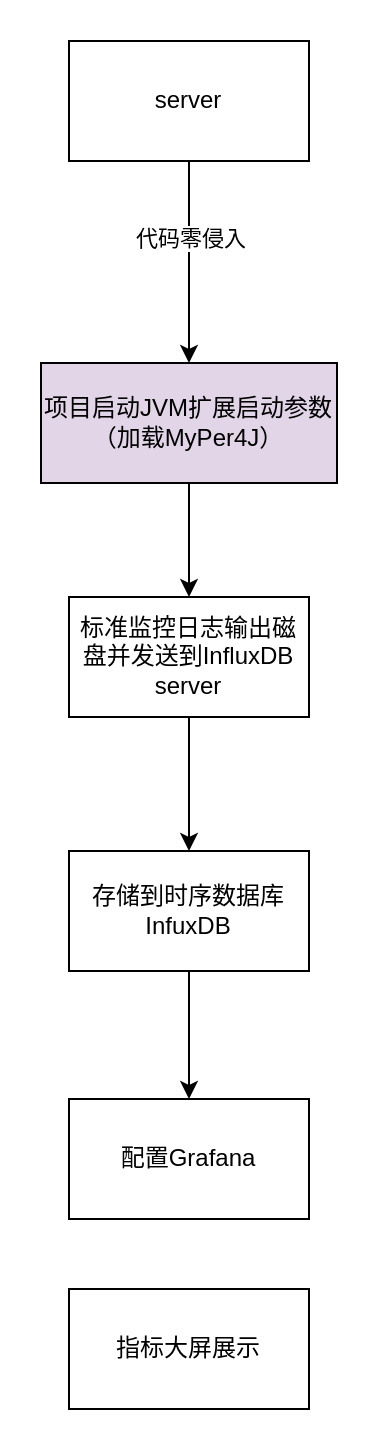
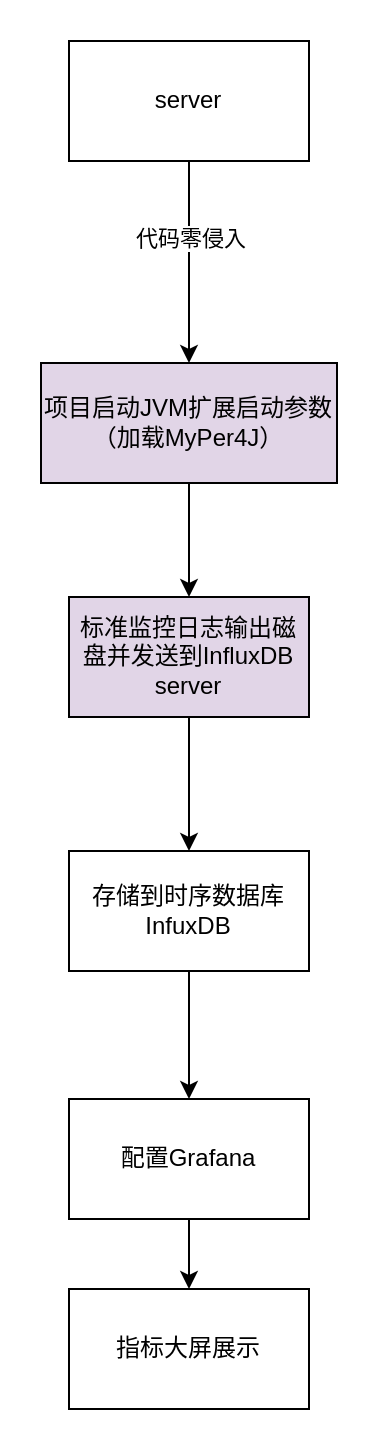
  <mxCell id="0" />
  <mxCell id="1" parent="0" />
  <mxCell id="2" value="" style="edgeStyle=orthogonalEdgeStyle;rounded=0;orthogonalLoop=1;jettySize=auto;html=1;" edge="1" parent="1" source="4" target="6"><mxGeometry relative="1" as="geometry" /></mxCell>
  <mxCell id="3" value="代码零侵入" style="edgeLabel;html=1;align=center;verticalAlign=middle;resizable=0;points=[];" vertex="1" connectable="0" parent="2"><mxGeometry x="-0.257" relative="1" as="geometry"><mxPoint as="offset" /></mxGeometry></mxCell>
  <mxCell id="4" value="server" style="rounded=0;whiteSpace=wrap;html=1;" vertex="1" parent="1"><mxGeometry x="34" y="20" width="120" height="60" as="geometry" /></mxCell>
  <mxCell id="5" value="" style="edgeStyle=orthogonalEdgeStyle;rounded=0;orthogonalLoop=1;jettySize=auto;html=1;" edge="1" parent="1" source="6" target="9"><mxGeometry relative="1" as="geometry" /></mxCell>
  <mxCell id="6" value="项目启动JVM扩展启动参数（加载MyPer4J）" style="whiteSpace=wrap;html=1;rounded=0;fillColor=#e1d5e7;" vertex="1" parent="1"><mxGeometry x="20" y="181" width="148" height="60" as="geometry" /></mxCell>
  <mxCell id="7" style="edgeStyle=orthogonalEdgeStyle;rounded=0;orthogonalLoop=1;jettySize=auto;html=1;exitX=0.5;exitY=1;exitDx=0;exitDy=0;" edge="1" parent="1" source="6" target="6"><mxGeometry relative="1" as="geometry" /></mxCell>
  <mxCell id="8" value="" style="edgeStyle=orthogonalEdgeStyle;rounded=0;orthogonalLoop=1;jettySize=auto;html=1;" edge="1" parent="1" source="9" target="11"><mxGeometry relative="1" as="geometry" /></mxCell>
- <mxCell id="9" value="标准监控日志输出磁盘并发送到InfluxDB server" style="whiteSpace=wrap;html=1;rounded=0;" vertex="1" parent="1"><mxGeometry x="34" y="298" width="120" height="60" as="geometry" /></mxCell>
+ <mxCell id="9" value="标准监控日志输出磁盘并发送到InfluxDB server" style="whiteSpace=wrap;html=1;rounded=0;fillColor=#e1d5e7;" vertex="1" parent="1"><mxGeometry x="34" y="298" width="120" height="60" as="geometry" /></mxCell>
  <mxCell id="10" value="" style="edgeStyle=orthogonalEdgeStyle;rounded=0;orthogonalLoop=1;jettySize=auto;html=1;" edge="1" parent="1" source="11" target="13"><mxGeometry relative="1" as="geometry" /></mxCell>
  <mxCell id="11" value="存储到时序数据库InfuxDB" style="whiteSpace=wrap;html=1;rounded=0;" vertex="1" parent="1"><mxGeometry x="34" y="425" width="120" height="60" as="geometry" /></mxCell>
+ <mxCell id="12" value="" style="edgeStyle=orthogonalEdgeStyle;rounded=0;orthogonalLoop=1;jettySize=auto;html=1;" edge="1" parent="1" source="13" target="14"><mxGeometry relative="1" as="geometry" /></mxCell>
  <mxCell id="13" value="配置Grafana" style="whiteSpace=wrap;html=1;rounded=0;" vertex="1" parent="1"><mxGeometry x="34" y="549" width="120" height="60" as="geometry" /></mxCell>
  <mxCell id="14" value="指标大屏展示" style="whiteSpace=wrap;html=1;rounded=0;" vertex="1" parent="1"><mxGeometry x="34" y="644" width="120" height="60" as="geometry" /></mxCell>
